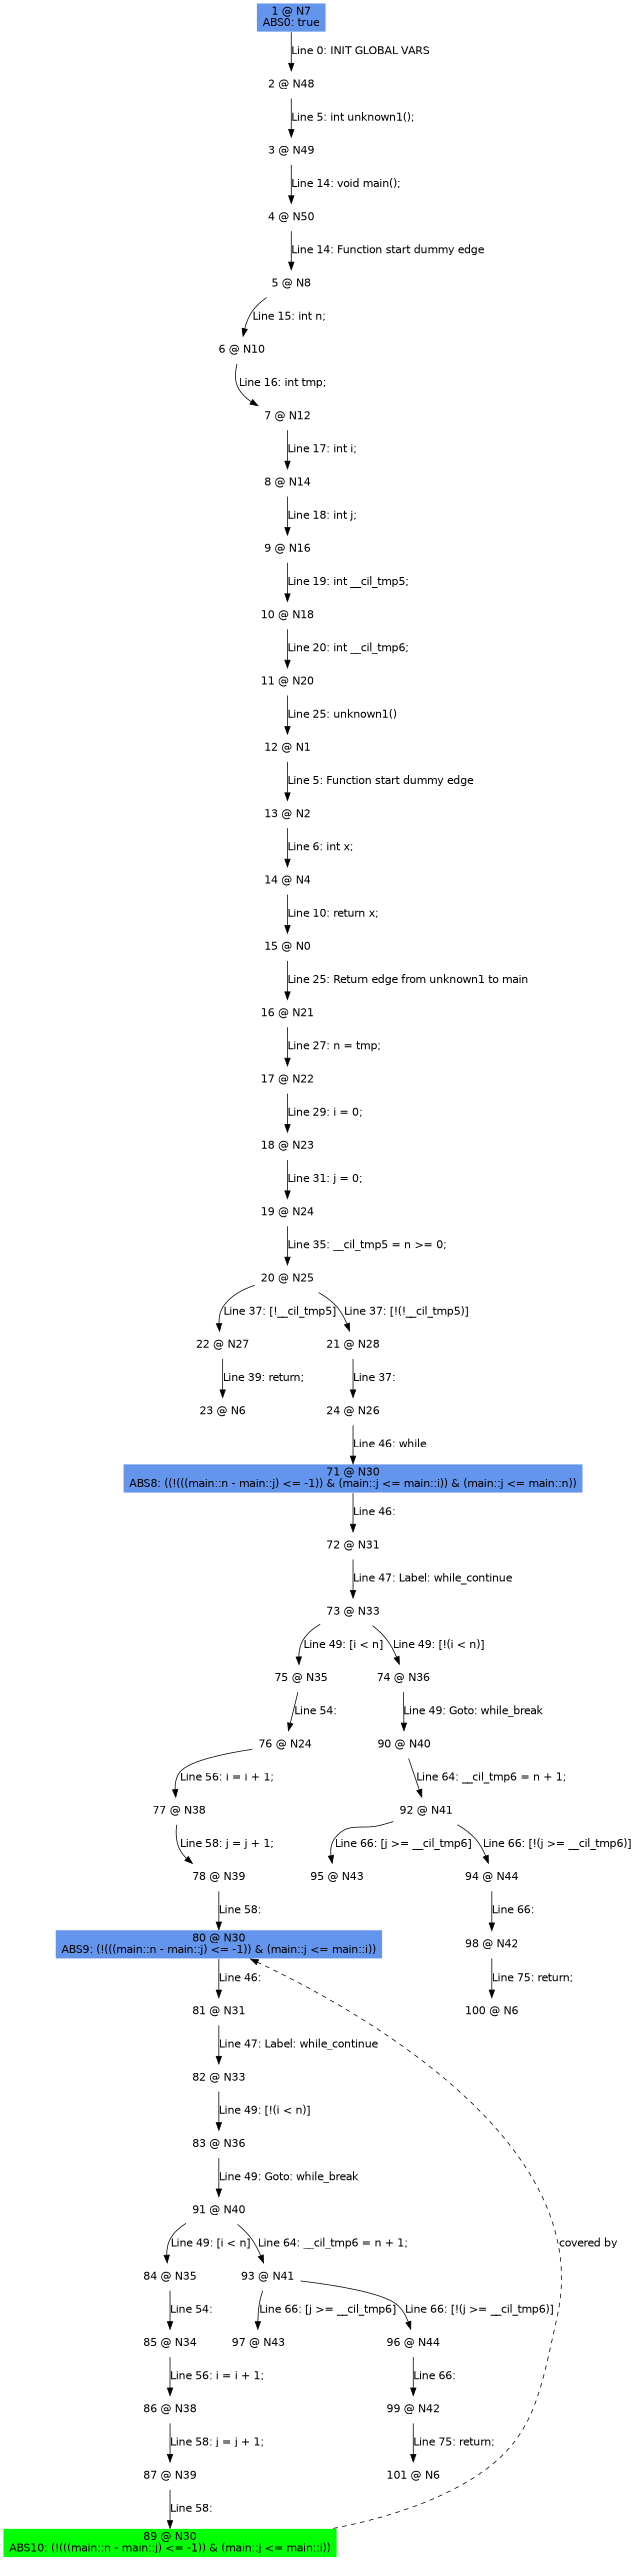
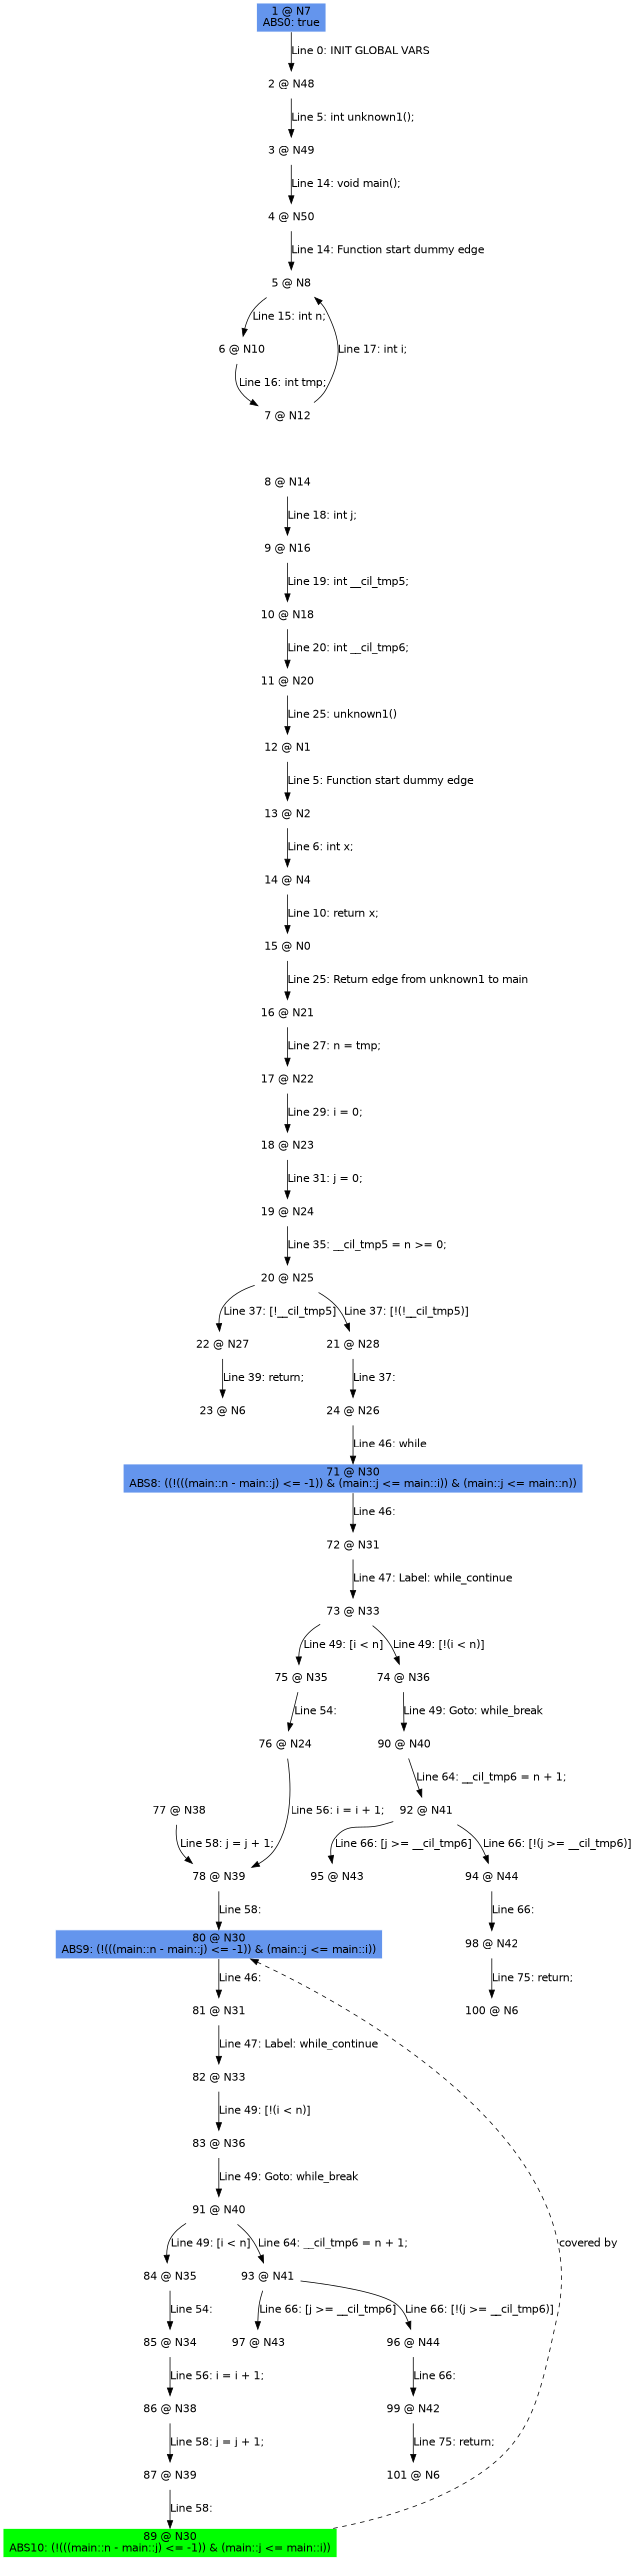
  digraph {
    fontname="DejaVu Sans"
    node [color=white fontname="DejaVu Sans" shape=box style=filled]
    edge [fontname="DejaVu Sans"]
    n1 [fillcolor=cornflowerblue label="1 @ N7\nABS0: true"]
    n2 [label="2 @ N48"]
    n3 [label="3 @ N49"]
    n4 [label="4 @ N50"]
    n5 [label="5 @ N8"]
    n6 [label="6 @ N10"]
    n7 [label="7 @ N12"]
    n8 [label="8 @ N14"]
    n9 [label="9 @ N16"]
    n10 [label="10 @ N18"]
    n11 [label="11 @ N20"]
    n12 [label="12 @ N1"]
    n13 [label="13 @ N2"]
    n14 [label="14 @ N4"]
    n15 [label="15 @ N0"]
    n16 [label="16 @ N21"]
    n17 [label="17 @ N22"]
    n18 [label="18 @ N23"]
    n19 [label="19 @ N24"]
    n20 [label="20 @ N25"]
    n21 [label="22 @ N27"]
    n22 [label="21 @ N28"]
    n23 [label="23 @ N6"]
    n24 [label="24 @ N26"]
    n25 [fillcolor=cornflowerblue label="71 @ N30\nABS8: ((!(((main::n - main::j) <= -1)) & (main::j <= main::i)) & (main::j <= main::n))"]
    n26 [label="72 @ N31"]
    n27 [label="73 @ N33"]
    n28 [label="75 @ N35"]
    n29 [label="74 @ N36"]
    n30 [label="76 @ N24"]
    n31 [label="90 @ N40"]
    n32 [label="77 @ N38"]
    n33 [label="78 @ N39"]
    n34 [fillcolor=cornflowerblue label="80 @ N30\nABS9: (!(((main::n - main::j) <= -1)) & (main::j <= main::i))"]
    n35 [label="81 @ N31"]
    n36 [label="82 @ N33"]
    n37 [label="83 @ N36"]
    n38 [label="84 @ N35"]
    n39 [label="85 @ N34"]
    n40 [label="91 @ N40"]
    n41 [label="86 @ N38"]
    n42 [label="87 @ N39"]
    n43 [fillcolor=green label="89 @ N30\nABS10: (!(((main::n - main::j) <= -1)) & (main::j <= main::i))"]
    n44 [label="93 @ N41"]
    n45 [label="97 @ N43"]
    n46 [label="96 @ N44"]
    n47 [label="99 @ N42"]
    n48 [label="101 @ N6"]
    n49 [label="92 @ N41"]
    n50 [label="95 @ N43"]
    n51 [label="94 @ N44"]
    n52 [label="98 @ N42"]
    n53 [label="100 @ N6"]
    n1 -> n2 [label="Line 0: INIT GLOBAL VARS"]
    n2 -> n3 [label="Line 5: int unknown1();"]
    n3 -> n4 [label="Line 14: void main();"]
    n4 -> n5 [label="Line 14: Function start dummy edge"]
    n5 -> n6 [label="Line 15: int n;"]
    n6 -> n7 [label="Line 16: int tmp;"]
-   n7 -> n8 [label="Line 17: int i;"]
+   n7 -> n5 [label="Line 17: int i;"]
    n8 -> n9 [label="Line 18: int j;"]
    n9 -> n10 [label="Line 19: int __cil_tmp5;"]
    n10 -> n11 [label="Line 20: int __cil_tmp6;"]
    n11 -> n12 [label="Line 25: unknown1()"]
    n12 -> n13 [label="Line 5: Function start dummy edge"]
    n13 -> n14 [label="Line 6: int x;"]
    n14 -> n15 [label="Line 10: return x;"]
    n15 -> n16 [label="Line 25: Return edge from unknown1 to main"]
    n16 -> n17 [label="Line 27: n = tmp;"]
    n17 -> n18 [label="Line 29: i = 0;"]
    n18 -> n19 [label="Line 31: j = 0;"]
    n19 -> n20 [label="Line 35: __cil_tmp5 = n >= 0;"]
    n20 -> n21 [label="Line 37: [!__cil_tmp5]"]
    n20 -> n22 [label="Line 37: [!(!__cil_tmp5)]"]
    n21 -> n23 [label="Line 39: return;"]
    n22 -> n24 [label="Line 37: "]
    n24 -> n25 [label="Line 46: while"]
    n25 -> n26 [label="Line 46: "]
    n26 -> n27 [label="Line 47: Label: while_continue"]
    n27 -> n28 [label="Line 49: [i < n]"]
    n27 -> n29 [label="Line 49: [!(i < n)]"]
    n28 -> n30 [label="Line 54: "]
    n29 -> n31 [label="Line 49: Goto: while_break"]
-   n30 -> n32 [label="Line 56: i = i + 1;"]
+   n30 -> n33 [label="Line 56: i = i + 1;"]
    n31 -> n49 [label="Line 64: __cil_tmp6 = n + 1;"]
    n32 -> n33 [label="Line 58: j = j + 1;"]
    n33 -> n34 [label="Line 58: "]
    n34 -> n35 [label="Line 46: "]
    n35 -> n36 [label="Line 47: Label: while_continue"]
    n36 -> n37 [label="Line 49: [!(i < n)]"]
    n37 -> n40 [label="Line 49: Goto: while_break"]
    n38 -> n39 [label="Line 54: "]
    n39 -> n41 [label="Line 56: i = i + 1;"]
    n40 -> n38 [label="Line 49: [i < n]"]
    n40 -> n44 [label="Line 64: __cil_tmp6 = n + 1;"]
    n41 -> n42 [label="Line 58: j = j + 1;"]
    n42 -> n43 [label="Line 58: "]
    n43 -> n34 [label="covered by" style=dashed weight=0]
    n44 -> n45 [label="Line 66: [j >= __cil_tmp6]"]
    n44 -> n46 [label="Line 66: [!(j >= __cil_tmp6)]"]
    n46 -> n47 [label="Line 66: "]
    n47 -> n48 [label="Line 75: return;"]
    n49 -> n50 [label="Line 66: [j >= __cil_tmp6]"]
    n49 -> n51 [label="Line 66: [!(j >= __cil_tmp6)]"]
    n51 -> n52 [label="Line 66: "]
    n52 -> n53 [label="Line 75: return;"]
  }
